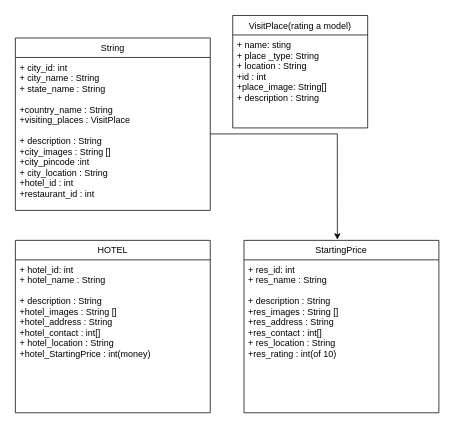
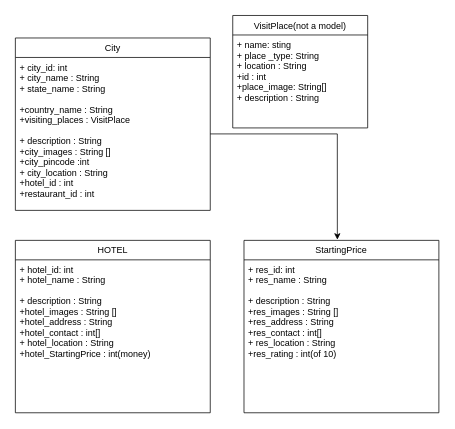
  <mxCell id="0" />
  <mxCell id="1" parent="0" />
- <mxCell id="2" value="String" style="swimlane;fontStyle=0;childLayout=stackLayout;horizontal=1;startSize=26;fillColor=none;horizontalStack=0;resizeParent=1;resizeParentMax=0;resizeLast=0;collapsible=1;marginBottom=0;" vertex="1" parent="1"><mxGeometry x="20" y="50" width="260" height="230" as="geometry" /></mxCell>
+ <mxCell id="2" value="City" style="swimlane;fontStyle=0;childLayout=stackLayout;horizontal=1;startSize=26;fillColor=none;horizontalStack=0;resizeParent=1;resizeParentMax=0;resizeLast=0;collapsible=1;marginBottom=0;" vertex="1" parent="1"><mxGeometry x="20" y="50" width="260" height="230" as="geometry" /></mxCell>
  <mxCell id="3" value="+ city_id: int&#10;+ city_name : String&#10;+ state_name : String&#10;&#10;+country_name : String&#10;+visiting_places : VisitPlace&#10;&#10;+ description : String&#10;+city_images : String []&#10;+city_pincode :int&#10;+ city_location : String&#10;+hotel_id : int&#10;+restaurant_id : int&#10;&#10;&#10;&#10;" style="text;strokeColor=none;fillColor=none;align=left;verticalAlign=top;spacingLeft=4;spacingRight=4;overflow=hidden;rotatable=0;points=[[0,0.5],[1,0.5]];portConstraint=eastwest;" vertex="1" parent="2"><mxGeometry y="26" width="260" height="204" as="geometry" /></mxCell>
- <mxCell id="4" value="VisitPlace(rating a model)" style="swimlane;fontStyle=0;childLayout=stackLayout;horizontal=1;startSize=26;fillColor=none;horizontalStack=0;resizeParent=1;resizeParentMax=0;resizeLast=0;collapsible=1;marginBottom=0;" vertex="1" parent="1"><mxGeometry x="310" y="20" width="180" height="150" as="geometry" /></mxCell>
+ <mxCell id="4" value="VisitPlace(not a model)" style="swimlane;fontStyle=0;childLayout=stackLayout;horizontal=1;startSize=26;fillColor=none;horizontalStack=0;resizeParent=1;resizeParentMax=0;resizeLast=0;collapsible=1;marginBottom=0;" vertex="1" parent="1"><mxGeometry x="310" y="20" width="180" height="150" as="geometry" /></mxCell>
  <mxCell id="5" value="+ name: sting&#10;+ place _type: String&#10;+ location : String&#10;+id : int&#10;+place_image: String[]&#10;+ description : String&#10;" style="text;strokeColor=none;fillColor=none;align=left;verticalAlign=top;spacingLeft=4;spacingRight=4;overflow=hidden;rotatable=0;points=[[0,0.5],[1,0.5]];portConstraint=eastwest;" vertex="1" parent="4"><mxGeometry y="26" width="180" height="124" as="geometry" /></mxCell>
  <mxCell id="6" value="HOTEL" style="swimlane;fontStyle=0;childLayout=stackLayout;horizontal=1;startSize=26;fillColor=none;horizontalStack=0;resizeParent=1;resizeParentMax=0;resizeLast=0;collapsible=1;marginBottom=0;" vertex="1" parent="1"><mxGeometry x="20" y="320" width="260" height="230" as="geometry" /></mxCell>
  <mxCell id="7" value="+ hotel_id: int&#10;+ hotel_name : String&#10;&#10;+ description : String&#10;+hotel_images : String []&#10;+hotel_address : String&#10;+hotel_contact : int[]&#10;+ hotel_location : String&#10;+hotel_StartingPrice : int(money)&#10;&#10;" style="text;strokeColor=none;fillColor=none;align=left;verticalAlign=top;spacingLeft=4;spacingRight=4;overflow=hidden;rotatable=0;points=[[0,0.5],[1,0.5]];portConstraint=eastwest;" vertex="1" parent="6"><mxGeometry y="26" width="260" height="204" as="geometry" /></mxCell>
  <mxCell id="8" value="StartingPrice" style="swimlane;fontStyle=0;childLayout=stackLayout;horizontal=1;startSize=26;fillColor=none;horizontalStack=0;resizeParent=1;resizeParentMax=0;resizeLast=0;collapsible=1;marginBottom=0;" vertex="1" parent="1"><mxGeometry x="325" y="320" width="260" height="230" as="geometry" /></mxCell>
  <mxCell id="9" value="+ res_id: int&#10;+ res_name : String&#10;&#10;+ description : String&#10;+res_images : String []&#10;+res_address : String&#10;+res_contact : int[]&#10;+ res_location : String&#10;+res_rating : int(of 10)&#10;&#10;" style="text;strokeColor=none;fillColor=none;align=left;verticalAlign=top;spacingLeft=4;spacingRight=4;overflow=hidden;rotatable=0;points=[[0,0.5],[1,0.5]];portConstraint=eastwest;" vertex="1" parent="8"><mxGeometry y="26" width="260" height="204" as="geometry" /></mxCell>
  <mxCell id="10" style="edgeStyle=orthogonalEdgeStyle;rounded=0;orthogonalLoop=1;jettySize=auto;html=1;entryX=0.479;entryY=-0.004;entryDx=0;entryDy=0;entryPerimeter=0;" edge="1" parent="1" source="3" target="8"><mxGeometry relative="1" as="geometry" /></mxCell>
